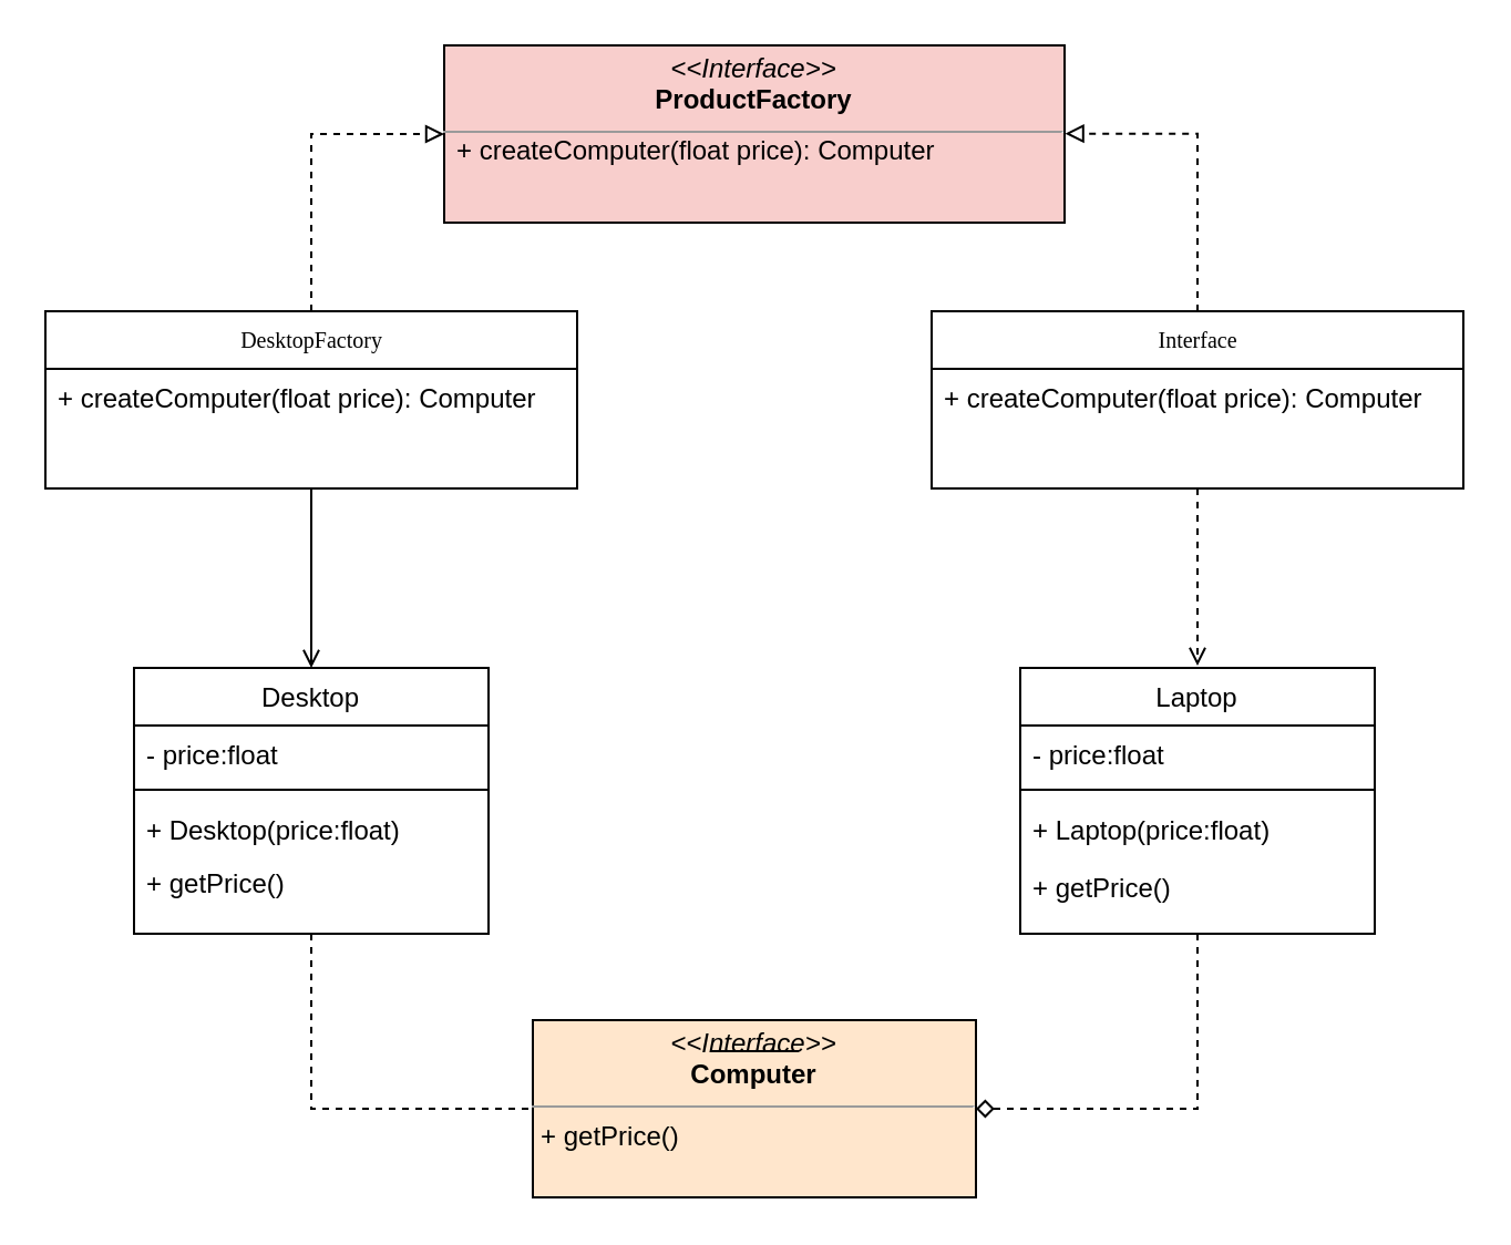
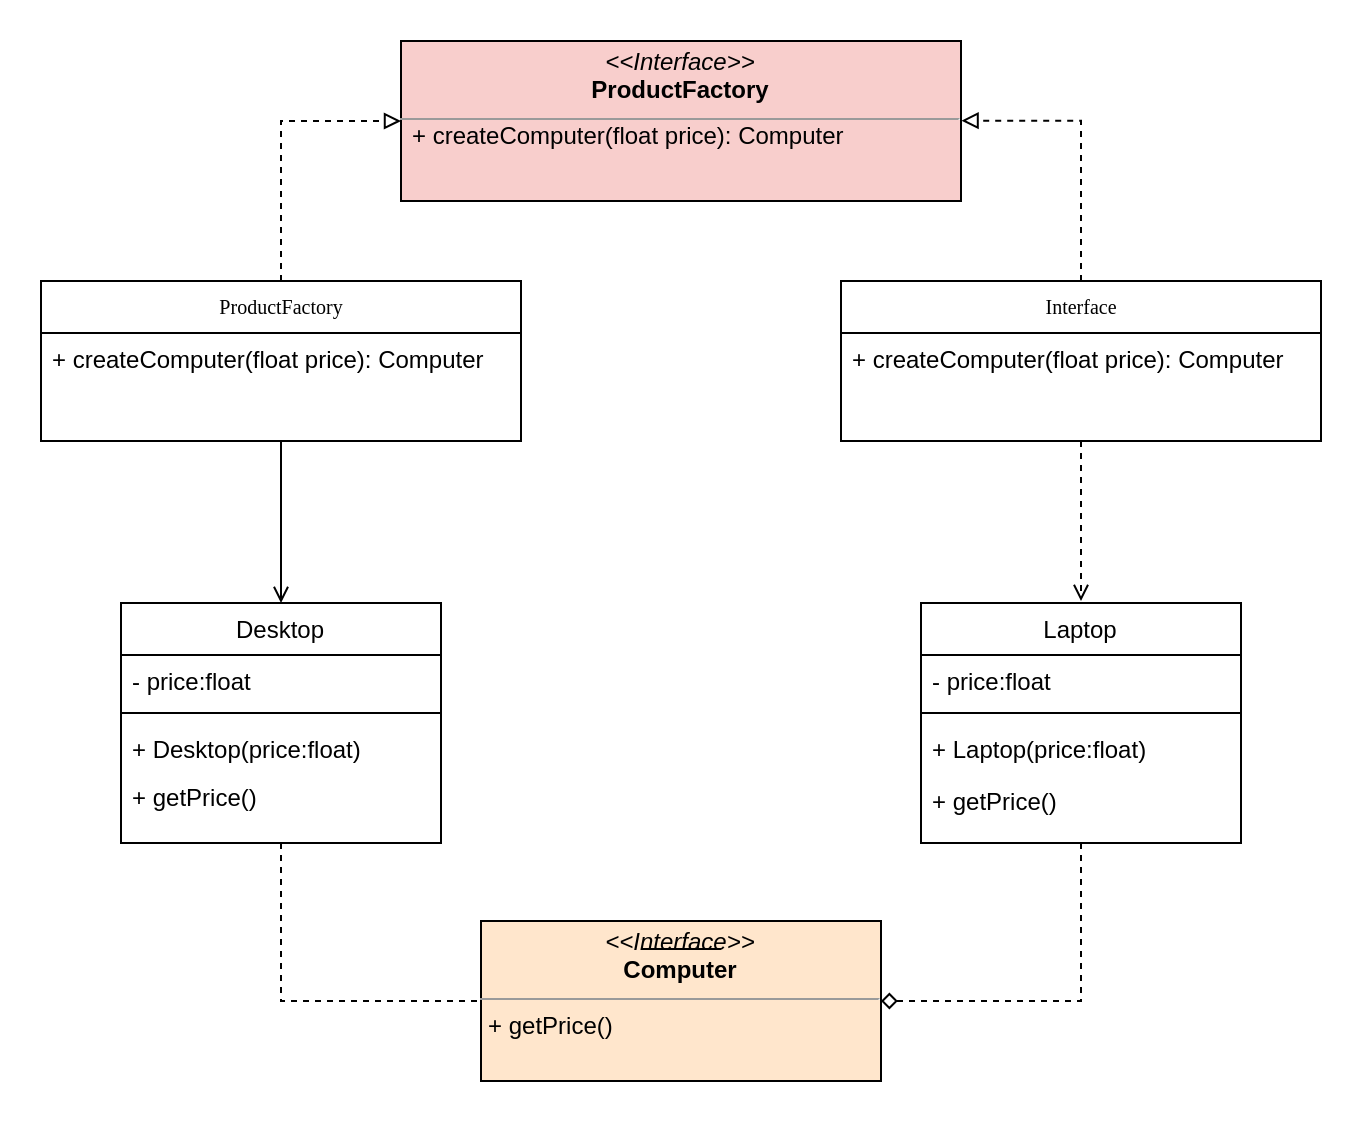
  <mxCell id="0" />
  <mxCell id="1" parent="0" />
  <mxCell id="2" style="edgeStyle=orthogonalEdgeStyle;rounded=0;orthogonalLoop=1;jettySize=auto;html=1;endArrow=open;endFill=0;dashed=0;" parent="1" source="4" target="16" edge="1"><mxGeometry relative="1" as="geometry" /></mxCell>
  <mxCell id="3" style="edgeStyle=orthogonalEdgeStyle;rounded=0;orthogonalLoop=1;jettySize=auto;html=1;entryX=0;entryY=0.269;entryDx=0;entryDy=0;entryPerimeter=0;dashed=1;endArrow=block;endFill=0;" parent="1" source="4" target="12" edge="1"><mxGeometry relative="1" as="geometry" /></mxCell>
- <mxCell id="4" value="DesktopFactory" style="swimlane;html=1;fontStyle=0;childLayout=stackLayout;horizontal=1;startSize=26;fillColor=none;horizontalStack=0;resizeParent=1;resizeLast=0;collapsible=1;marginBottom=0;swimlaneFillColor=#ffffff;rounded=0;shadow=0;comic=0;labelBackgroundColor=none;strokeWidth=1;fontFamily=Verdana;fontSize=10;align=center;" parent="1" vertex="1"><mxGeometry x="20" y="140" width="240" height="80" as="geometry" /></mxCell>
+ <mxCell id="4" value="ProductFactory" style="swimlane;html=1;fontStyle=0;childLayout=stackLayout;horizontal=1;startSize=26;fillColor=none;horizontalStack=0;resizeParent=1;resizeLast=0;collapsible=1;marginBottom=0;swimlaneFillColor=#ffffff;rounded=0;shadow=0;comic=0;labelBackgroundColor=none;strokeWidth=1;fontFamily=Verdana;fontSize=10;align=center;" parent="1" vertex="1"><mxGeometry x="20" y="140" width="240" height="80" as="geometry" /></mxCell>
  <mxCell id="5" value="+ createComputer(float price): Computer" style="text;html=1;strokeColor=none;fillColor=none;align=left;verticalAlign=top;spacingLeft=4;spacingRight=4;whiteSpace=wrap;overflow=hidden;rotatable=0;points=[[0,0.5],[1,0.5]];portConstraint=eastwest;" parent="4" vertex="1"><mxGeometry y="26" width="240" height="26" as="geometry" /></mxCell>
  <mxCell id="6" value="" style="edgeStyle=orthogonalEdgeStyle;rounded=0;orthogonalLoop=1;jettySize=auto;html=1;dashed=1;endArrow=open;endFill=0;" parent="1" source="8" edge="1"><mxGeometry relative="1" as="geometry"><mxPoint x="540" y="300" as="targetPoint" /></mxGeometry></mxCell>
  <mxCell id="7" style="edgeStyle=orthogonalEdgeStyle;rounded=0;orthogonalLoop=1;jettySize=auto;html=1;entryX=1.001;entryY=0.263;entryDx=0;entryDy=0;entryPerimeter=0;dashed=1;endArrow=block;endFill=0;" parent="1" source="8" target="12" edge="1"><mxGeometry relative="1" as="geometry" /></mxCell>
  <mxCell id="8" value="Interface" style="swimlane;html=1;fontStyle=0;childLayout=stackLayout;horizontal=1;startSize=26;fillColor=none;horizontalStack=0;resizeParent=1;resizeLast=0;collapsible=1;marginBottom=0;swimlaneFillColor=#ffffff;rounded=0;shadow=0;comic=0;labelBackgroundColor=none;strokeWidth=1;fontFamily=Verdana;fontSize=10;align=center;" parent="1" vertex="1"><mxGeometry x="420" y="140" width="240" height="80" as="geometry" /></mxCell>
  <mxCell id="9" value="+ createComputer(float price): Computer" style="text;html=1;strokeColor=none;fillColor=none;align=left;verticalAlign=top;spacingLeft=4;spacingRight=4;whiteSpace=wrap;overflow=hidden;rotatable=0;points=[[0,0.5],[1,0.5]];portConstraint=eastwest;" parent="8" vertex="1"><mxGeometry y="26" width="240" height="26" as="geometry" /></mxCell>
  <mxCell id="10" value="" style="group" parent="1" vertex="1" connectable="0"><mxGeometry x="240" y="20" width="240" height="80" as="geometry" /></mxCell>
  <mxCell id="11" value="&lt;p style=&quot;margin: 0px ; margin-top: 4px ; text-align: center&quot;&gt;&lt;i&gt;&amp;lt;&amp;lt;Interface&amp;gt;&amp;gt;&lt;/i&gt;&lt;br&gt;&lt;b&gt;ProductFactory&lt;/b&gt;&lt;/p&gt;&lt;hr size=&quot;1&quot;&gt;&lt;p style=&quot;margin: 0px ; margin-left: 4px&quot;&gt;&lt;span style=&quot;white-space: pre&quot;&gt;&lt;/span&gt;&lt;span style=&quot;white-space: pre&quot;&gt;&lt;/span&gt;&lt;br&gt;&lt;/p&gt;" style="verticalAlign=top;align=left;overflow=fill;fontSize=12;fontFamily=Helvetica;html=1;rounded=0;shadow=0;comic=0;labelBackgroundColor=none;strokeWidth=1;fillColor=#f8cecc;" parent="10" vertex="1"><mxGeometry x="-40" width="280" height="80" as="geometry" /></mxCell>
  <mxCell id="12" value="+ createComputer(float price): Computer" style="text;html=1;strokeColor=none;fillColor=none;align=left;verticalAlign=top;spacingLeft=4;spacingRight=4;whiteSpace=wrap;overflow=hidden;rotatable=0;points=[[0,0.5],[1,0.5]];portConstraint=eastwest;" parent="10" vertex="1"><mxGeometry x="-40" y="33.78" width="280" height="23.11" as="geometry" /></mxCell>
  <mxCell id="13" value="" style="group" parent="1" vertex="1" connectable="0"><mxGeometry x="240" y="460" width="200" height="80" as="geometry" /></mxCell>
  <mxCell id="14" value="&lt;p style=&quot;margin: 0px ; margin-top: 4px ; text-align: center&quot;&gt;&lt;i&gt;&amp;lt;&amp;lt;Interface&amp;gt;&amp;gt;&lt;/i&gt;&lt;br&gt;&lt;b&gt;Computer&lt;/b&gt;&lt;/p&gt;&lt;hr size=&quot;1&quot;&gt;&lt;p style=&quot;margin: 0px ; margin-left: 4px&quot;&gt;&lt;span style=&quot;white-space: pre&quot;&gt;&lt;/span&gt;&lt;span style=&quot;white-space: pre&quot;&gt;&lt;/span&gt;+ getPrice()&lt;br&gt;&lt;/p&gt;" style="verticalAlign=top;align=left;overflow=fill;fontSize=12;fontFamily=Helvetica;html=1;rounded=0;shadow=0;comic=0;labelBackgroundColor=none;strokeWidth=1;fillColor=#ffe6cc;" parent="13" vertex="1"><mxGeometry width="200" height="80" as="geometry" /></mxCell>
  <mxCell id="15" style="edgeStyle=orthogonalEdgeStyle;rounded=0;orthogonalLoop=1;jettySize=auto;html=1;entryX=0;entryY=0.5;entryDx=0;entryDy=0;dashed=1;endArrow=none;endFill=0;" parent="1" source="16" target="14" edge="1"><mxGeometry relative="1" as="geometry"><Array as="points"><mxPoint x="140" y="500" /></Array></mxGeometry></mxCell>
  <mxCell id="16" value="Desktop" style="swimlane;fontStyle=0;align=center;verticalAlign=top;childLayout=stackLayout;horizontal=1;startSize=26;horizontalStack=0;resizeParent=1;resizeParentMax=0;resizeLast=0;collapsible=1;marginBottom=0;" parent="1" vertex="1"><mxGeometry x="60" y="301" width="160" height="120" as="geometry" /></mxCell>
  <mxCell id="17" value="- price:float" style="text;strokeColor=none;fillColor=none;align=left;verticalAlign=top;spacingLeft=4;spacingRight=4;overflow=hidden;rotatable=0;points=[[0,0.5],[1,0.5]];portConstraint=eastwest;" parent="16" vertex="1"><mxGeometry y="26" width="160" height="24" as="geometry" /></mxCell>
  <mxCell id="18" value="" style="line;strokeWidth=1;fillColor=none;align=left;verticalAlign=middle;spacingTop=-1;spacingLeft=3;spacingRight=3;rotatable=0;labelPosition=right;points=[];portConstraint=eastwest;" parent="16" vertex="1"><mxGeometry y="50" width="160" height="10" as="geometry" /></mxCell>
  <mxCell id="19" value="+ Desktop(price:float)" style="text;strokeColor=none;fillColor=none;align=left;verticalAlign=top;spacingLeft=4;spacingRight=4;overflow=hidden;rotatable=0;points=[[0,0.5],[1,0.5]];portConstraint=eastwest;" vertex="1" parent="16"><mxGeometry y="60" width="160" height="24" as="geometry" /></mxCell>
  <mxCell id="20" value="+ getPrice()" style="text;strokeColor=none;fillColor=none;align=left;verticalAlign=top;spacingLeft=4;spacingRight=4;overflow=hidden;rotatable=0;points=[[0,0.5],[1,0.5]];portConstraint=eastwest;" parent="16" vertex="1"><mxGeometry y="84" width="160" height="36" as="geometry" /></mxCell>
  <mxCell id="21" style="edgeStyle=orthogonalEdgeStyle;rounded=0;orthogonalLoop=1;jettySize=auto;html=1;entryX=1;entryY=0.5;entryDx=0;entryDy=0;dashed=1;endArrow=diamond;endFill=0;" parent="1" source="22" target="14" edge="1"><mxGeometry relative="1" as="geometry"><Array as="points"><mxPoint x="540" y="500" /></Array></mxGeometry></mxCell>
  <mxCell id="22" value="Laptop" style="swimlane;fontStyle=0;align=center;verticalAlign=top;childLayout=stackLayout;horizontal=1;startSize=26;horizontalStack=0;resizeParent=1;resizeParentMax=0;resizeLast=0;collapsible=1;marginBottom=0;" parent="1" vertex="1"><mxGeometry x="460" y="301" width="160" height="120" as="geometry" /></mxCell>
  <mxCell id="23" value="- price:float" style="text;strokeColor=none;fillColor=none;align=left;verticalAlign=top;spacingLeft=4;spacingRight=4;overflow=hidden;rotatable=0;points=[[0,0.5],[1,0.5]];portConstraint=eastwest;" parent="22" vertex="1"><mxGeometry y="26" width="160" height="24" as="geometry" /></mxCell>
  <mxCell id="24" value="" style="line;strokeWidth=1;fillColor=none;align=left;verticalAlign=middle;spacingTop=-1;spacingLeft=3;spacingRight=3;rotatable=0;labelPosition=right;points=[];portConstraint=eastwest;" parent="22" vertex="1"><mxGeometry y="50" width="160" height="10" as="geometry" /></mxCell>
  <mxCell id="25" value="+ Laptop(price:float)" style="text;strokeColor=none;fillColor=none;align=left;verticalAlign=top;spacingLeft=4;spacingRight=4;overflow=hidden;rotatable=0;points=[[0,0.5],[1,0.5]];portConstraint=eastwest;" parent="22" vertex="1"><mxGeometry y="60" width="160" height="26" as="geometry" /></mxCell>
  <mxCell id="26" value="+ getPrice()" style="text;strokeColor=none;fillColor=none;align=left;verticalAlign=top;spacingLeft=4;spacingRight=4;overflow=hidden;rotatable=0;points=[[0,0.5],[1,0.5]];portConstraint=eastwest;" vertex="1" parent="22"><mxGeometry y="86" width="160" height="34" as="geometry" /></mxCell>
  <mxCell id="27" value="" style="line;strokeWidth=1;fillColor=none;align=left;verticalAlign=middle;spacingTop=-1;spacingLeft=3;spacingRight=3;rotatable=0;labelPosition=right;points=[];portConstraint=eastwest;" vertex="1" parent="1"><mxGeometry x="320" y="470" width="40" height="8" as="geometry" /></mxCell>
